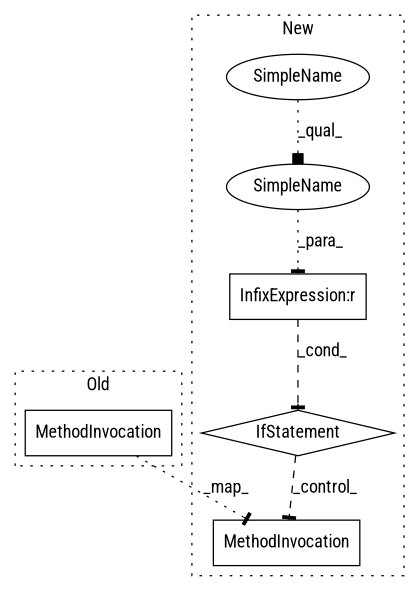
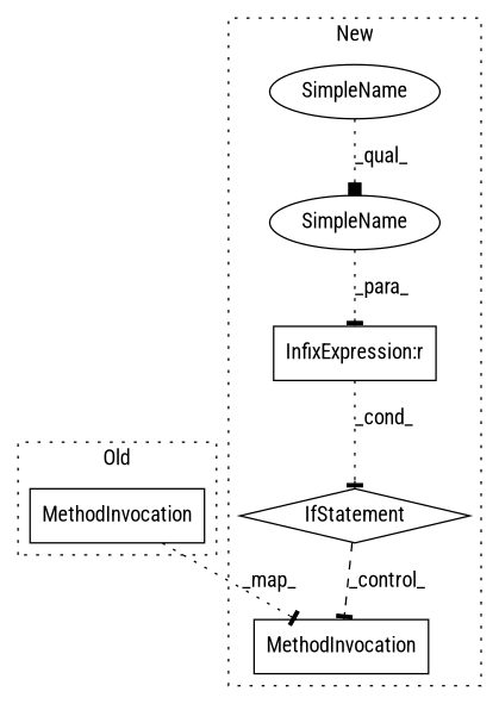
  digraph {
    fontname="Roboto Condensed"
    node [a=32 l="5,1" s=8451 shape=box fontname="Roboto Condensed"]
    edge [style=dotted arrowhead=tee fontname="Roboto Condensed"]
    n1 [a=25 l="4,2" label=IfStatement s="8417,8468" shape=diamond]
    n2 [label=MethodInvocation s="8521,8527"]
    n3 [a=42 l=17 label=SimpleName shape=ellipse]
    n4 [a=42 l=4 label=SimpleName shape=ellipse]
    n5 [a=27 l=4 label="InfixExpression:r" s=8447]
    n6 [label=MethodInvocation s="8532,8538"]
    subgraph cluster_1 {
      label=New
      style=dotted
      n1
      n2
      n3
      n4
      n5
    }
    subgraph cluster_2 {
      label=Old
      style=dotted
      n6
    }
    n1 -> n2 [label=_control_ style=dashed]
    n3 -> n5 [label=_para_]
    n4 -> n3 [label=_qual_ arrowhead=box]
-   n5 -> n1 [label=_cond_ style=dashed]
+   n5 -> n1 [label=_cond_]
    n6 -> n2 [label=_map_]
  }
